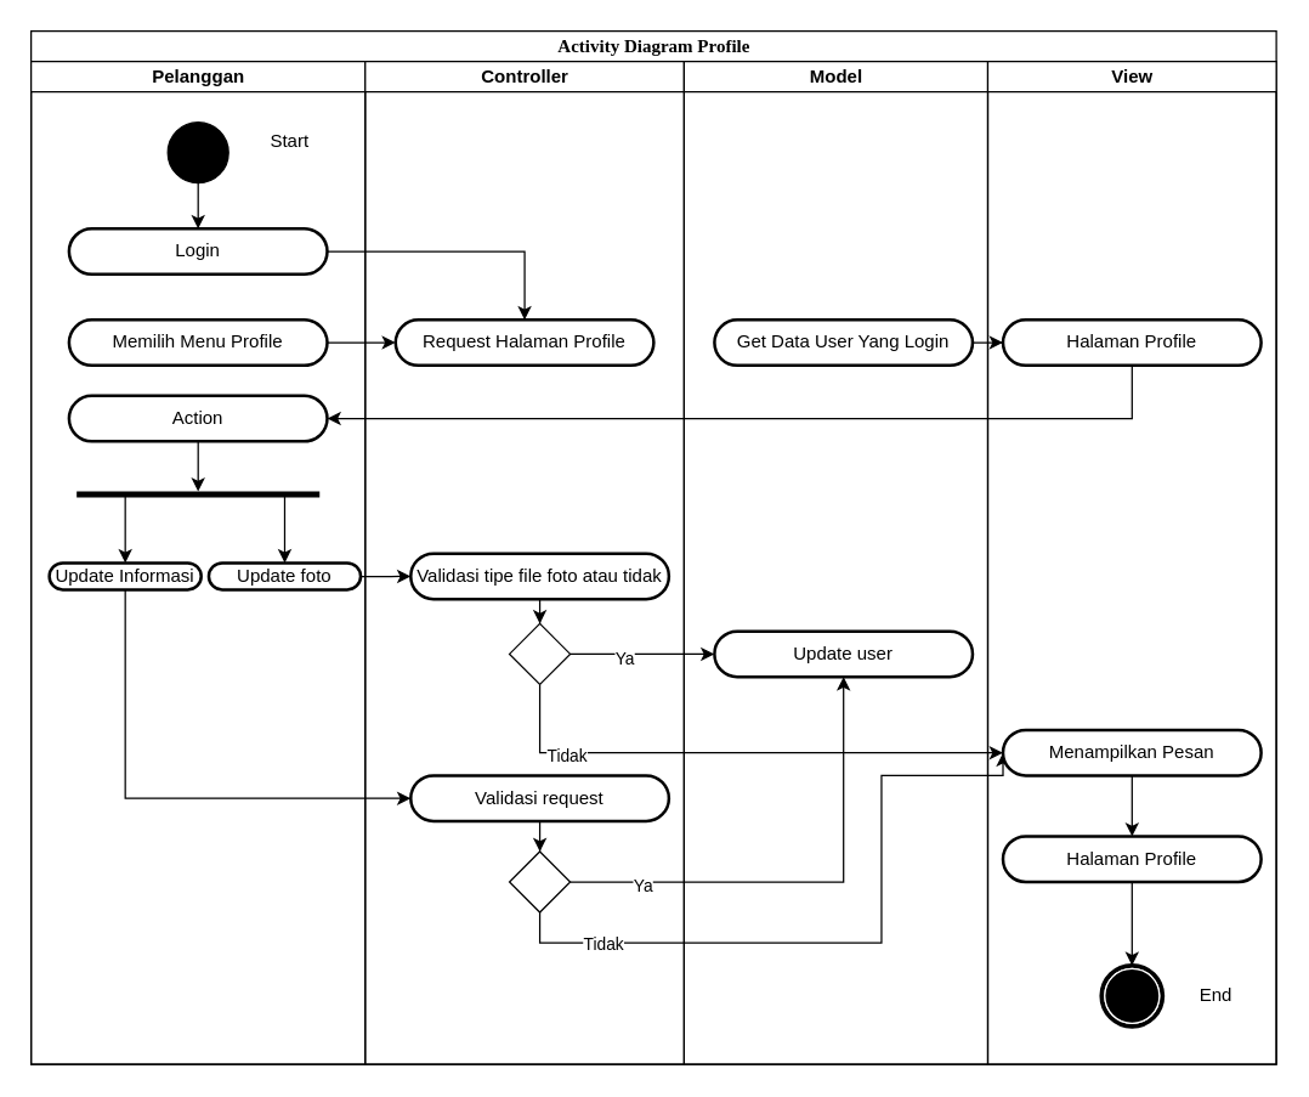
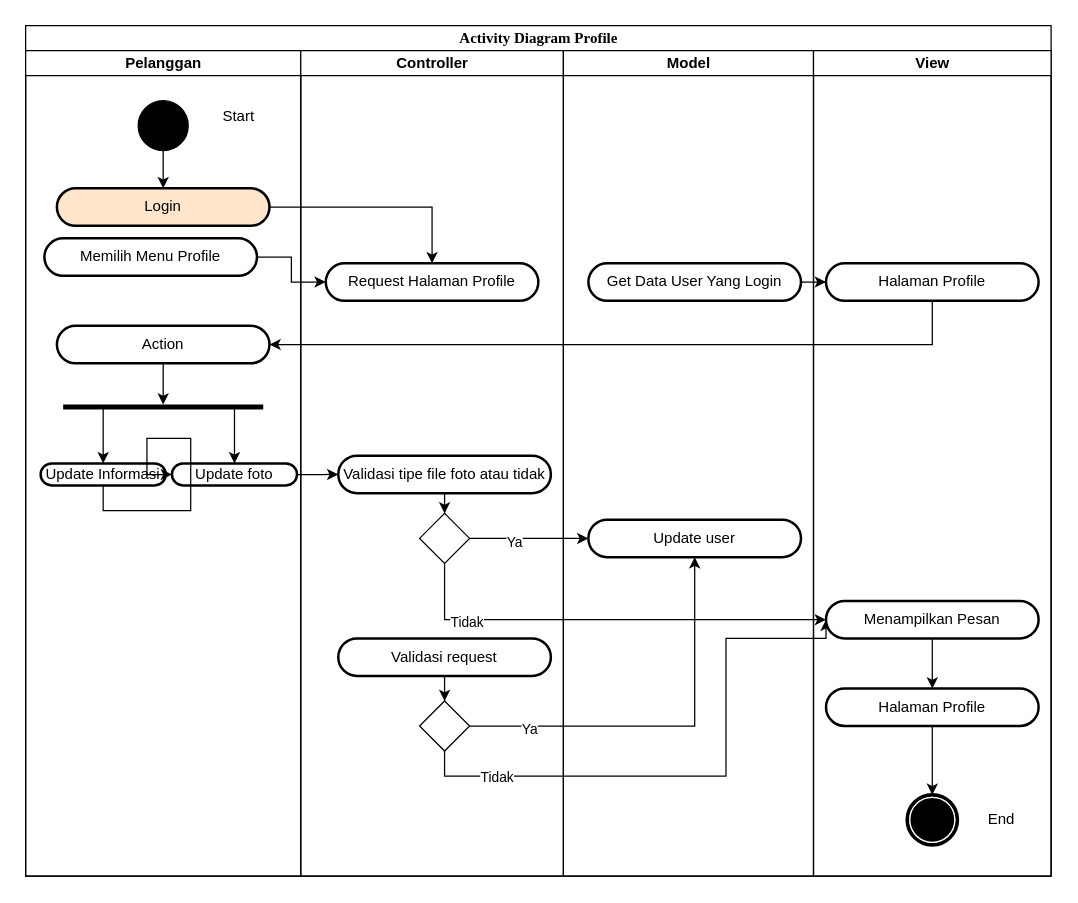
  <mxCell id="0" />
  <mxCell id="1" parent="0" />
  <mxCell id="2" value="Activity Diagram Profile" style="swimlane;html=1;childLayout=stackLayout;startSize=20;rounded=0;shadow=0;comic=0;labelBackgroundColor=none;strokeWidth=1;fontFamily=Verdana;fontSize=12;align=center;" parent="1" vertex="1"><mxGeometry x="20" y="20" width="820" height="680" as="geometry" /></mxCell>
  <mxCell id="3" value="Pelanggan" style="swimlane;html=1;startSize=20;" parent="2" vertex="1"><mxGeometry y="20" width="220" height="660" as="geometry" /></mxCell>
  <mxCell id="4" style="edgeStyle=orthogonalEdgeStyle;rounded=0;orthogonalLoop=1;jettySize=auto;html=1;entryX=0.5;entryY=0;entryDx=0;entryDy=0;" parent="3" source="5" target="7" edge="1"><mxGeometry relative="1" as="geometry" /></mxCell>
  <mxCell id="5" value="" style="ellipse;whiteSpace=wrap;html=1;rounded=0;shadow=0;comic=0;labelBackgroundColor=none;strokeWidth=1;fillColor=#000000;fontFamily=Verdana;fontSize=12;align=center;" parent="3" vertex="1"><mxGeometry x="90" y="40" width="40" height="40" as="geometry" /></mxCell>
  <mxCell id="6" style="edgeStyle=orthogonalEdgeStyle;rounded=0;orthogonalLoop=1;jettySize=auto;html=1;" parent="3" source="7" target="17" edge="1"><mxGeometry relative="1" as="geometry" /></mxCell>
- <mxCell id="7" value="Login" style="rounded=1;whiteSpace=wrap;html=1;strokeWidth=2;fillStyle=solid;arcSize=50;" parent="3" vertex="1"><mxGeometry x="25" y="110" width="170" height="30" as="geometry" /></mxCell>
- <mxCell id="8" value="Memilih Menu Profile" style="rounded=1;whiteSpace=wrap;html=1;strokeWidth=2;fillStyle=solid;arcSize=50;" parent="3" vertex="1"><mxGeometry x="25" y="170" width="170" height="30" as="geometry" /></mxCell>
+ <mxCell id="7" value="Login" style="rounded=1;whiteSpace=wrap;html=1;strokeWidth=2;fillStyle=solid;arcSize=50;fillColor=#ffe6cc;" parent="3" vertex="1"><mxGeometry x="25" y="110" width="170" height="30" as="geometry" /></mxCell>
+ <mxCell id="8" value="Memilih Menu Profile" style="rounded=1;whiteSpace=wrap;html=1;strokeWidth=2;fillStyle=solid;arcSize=50;" parent="3" vertex="1"><mxGeometry x="15" y="150" width="170" height="30" as="geometry" /></mxCell>
  <mxCell id="9" style="edgeStyle=orthogonalEdgeStyle;rounded=0;orthogonalLoop=1;jettySize=auto;html=1;" parent="3" source="10" target="13" edge="1"><mxGeometry relative="1" as="geometry" /></mxCell>
  <mxCell id="10" value="Action" style="rounded=1;whiteSpace=wrap;html=1;strokeWidth=2;fillStyle=solid;arcSize=50;" parent="3" vertex="1"><mxGeometry x="25" y="220" width="170" height="30" as="geometry" /></mxCell>
  <mxCell id="11" style="edgeStyle=orthogonalEdgeStyle;rounded=0;orthogonalLoop=1;jettySize=auto;html=1;" parent="3" source="13" target="15" edge="1"><mxGeometry relative="1" as="geometry"><Array as="points"><mxPoint x="62" y="300" /><mxPoint x="62" y="300" /></Array></mxGeometry></mxCell>
  <mxCell id="12" style="edgeStyle=orthogonalEdgeStyle;rounded=0;orthogonalLoop=1;jettySize=auto;html=1;" parent="3" source="13" target="14" edge="1"><mxGeometry relative="1" as="geometry"><Array as="points"><mxPoint x="167" y="300" /><mxPoint x="167" y="300" /></Array></mxGeometry></mxCell>
  <mxCell id="13" value="" style="line;strokeWidth=4;html=1;perimeter=backbonePerimeter;points=[];outlineConnect=0;" parent="3" vertex="1"><mxGeometry x="30" y="280" width="160" height="10" as="geometry" /></mxCell>
  <mxCell id="14" value="Update foto" style="rounded=1;whiteSpace=wrap;html=1;strokeWidth=2;fillStyle=solid;arcSize=50;" parent="3" vertex="1"><mxGeometry x="117" y="330" width="100" height="17.65" as="geometry" /></mxCell>
  <mxCell id="15" value="Update Informasi" style="rounded=1;whiteSpace=wrap;html=1;strokeWidth=2;fillStyle=solid;arcSize=50;" parent="3" vertex="1"><mxGeometry x="12" y="330" width="100" height="17.65" as="geometry" /></mxCell>
  <mxCell id="16" value="Controller" style="swimlane;html=1;startSize=20;" parent="2" vertex="1"><mxGeometry x="220" y="20" width="210" height="660" as="geometry" /></mxCell>
  <mxCell id="17" value="Request Halaman Profile" style="rounded=1;whiteSpace=wrap;html=1;strokeWidth=2;fillStyle=solid;arcSize=50;" parent="16" vertex="1"><mxGeometry x="20" y="170" width="170" height="30" as="geometry" /></mxCell>
  <mxCell id="18" style="edgeStyle=orthogonalEdgeStyle;rounded=0;orthogonalLoop=1;jettySize=auto;html=1;entryX=0.5;entryY=0;entryDx=0;entryDy=0;" parent="16" source="19" target="20" edge="1"><mxGeometry relative="1" as="geometry" /></mxCell>
  <mxCell id="19" value="Validasi tipe file foto atau tidak" style="rounded=1;whiteSpace=wrap;html=1;strokeWidth=2;fillStyle=solid;arcSize=50;" parent="16" vertex="1"><mxGeometry x="30" y="323.83" width="170" height="30" as="geometry" /></mxCell>
  <mxCell id="20" value="" style="rhombus;whiteSpace=wrap;html=1;" parent="16" vertex="1"><mxGeometry x="95" y="370" width="40" height="40" as="geometry" /></mxCell>
  <mxCell id="21" style="edgeStyle=orthogonalEdgeStyle;rounded=0;orthogonalLoop=1;jettySize=auto;html=1;entryX=0.5;entryY=0;entryDx=0;entryDy=0;" parent="16" source="22" target="23" edge="1"><mxGeometry relative="1" as="geometry" /></mxCell>
  <mxCell id="22" value="Validasi request" style="rounded=1;whiteSpace=wrap;html=1;strokeWidth=2;fillStyle=solid;arcSize=50;" parent="16" vertex="1"><mxGeometry x="30" y="470" width="170" height="30" as="geometry" /></mxCell>
  <mxCell id="23" value="" style="rhombus;whiteSpace=wrap;html=1;" parent="16" vertex="1"><mxGeometry x="95" y="520" width="40" height="40" as="geometry" /></mxCell>
  <mxCell id="24" value="Model" style="swimlane;html=1;startSize=20;" parent="2" vertex="1"><mxGeometry x="430" y="20" width="200" height="660" as="geometry" /></mxCell>
  <mxCell id="25" value="Get Data User Yang Login" style="rounded=1;whiteSpace=wrap;html=1;strokeWidth=2;fillStyle=solid;arcSize=50;" parent="24" vertex="1"><mxGeometry x="20" y="170" width="170" height="30" as="geometry" /></mxCell>
  <mxCell id="26" value="Update user" style="rounded=1;whiteSpace=wrap;html=1;strokeWidth=2;fillStyle=solid;arcSize=50;" parent="24" vertex="1"><mxGeometry x="20" y="375" width="170" height="30" as="geometry" /></mxCell>
  <mxCell id="27" style="edgeStyle=orthogonalEdgeStyle;rounded=0;orthogonalLoop=1;jettySize=auto;html=1;" parent="2" source="8" target="17" edge="1"><mxGeometry relative="1" as="geometry" /></mxCell>
  <mxCell id="28" style="edgeStyle=orthogonalEdgeStyle;rounded=0;orthogonalLoop=1;jettySize=auto;html=1;" parent="2" source="25" target="40" edge="1"><mxGeometry relative="1" as="geometry" /></mxCell>
  <mxCell id="29" style="edgeStyle=orthogonalEdgeStyle;rounded=0;orthogonalLoop=1;jettySize=auto;html=1;entryX=1;entryY=0.5;entryDx=0;entryDy=0;exitX=0.5;exitY=1;exitDx=0;exitDy=0;" parent="2" source="40" target="10" edge="1"><mxGeometry relative="1" as="geometry" /></mxCell>
  <mxCell id="30" style="edgeStyle=orthogonalEdgeStyle;rounded=0;orthogonalLoop=1;jettySize=auto;html=1;entryX=0;entryY=0.5;entryDx=0;entryDy=0;" parent="2" source="20" target="26" edge="1"><mxGeometry relative="1" as="geometry" /></mxCell>
  <mxCell id="31" value="Ya" style="edgeLabel;html=1;align=center;verticalAlign=middle;resizable=0;points=[];" parent="30" vertex="1" connectable="0"><mxGeometry x="-0.267" y="-2" relative="1" as="geometry"><mxPoint as="offset" /></mxGeometry></mxCell>
  <mxCell id="32" style="edgeStyle=orthogonalEdgeStyle;rounded=0;orthogonalLoop=1;jettySize=auto;html=1;entryX=0;entryY=0.5;entryDx=0;entryDy=0;exitX=0.5;exitY=1;exitDx=0;exitDy=0;" parent="2" source="20" target="42" edge="1"><mxGeometry relative="1" as="geometry" /></mxCell>
  <mxCell id="33" value="Tidak" style="edgeLabel;html=1;align=center;verticalAlign=middle;resizable=0;points=[];" parent="32" vertex="1" connectable="0"><mxGeometry x="-0.645" y="-1" relative="1" as="geometry"><mxPoint as="offset" /></mxGeometry></mxCell>
- <mxCell id="34" style="edgeStyle=orthogonalEdgeStyle;rounded=0;orthogonalLoop=1;jettySize=auto;html=1;exitX=0.5;exitY=1;exitDx=0;exitDy=0;entryX=0;entryY=0.5;entryDx=0;entryDy=0;" parent="2" source="15" target="22" edge="1"><mxGeometry relative="1" as="geometry"><mxPoint x="270" y="470" as="targetPoint" /></mxGeometry></mxCell>
+ <mxCell id="34" style="edgeStyle=orthogonalEdgeStyle;rounded=0;orthogonalLoop=1;jettySize=auto;html=1;exitX=0.5;exitY=1;exitDx=0;exitDy=0;" parent="2" source="15" target="14" edge="1"><mxGeometry relative="1" as="geometry"><mxPoint x="270" y="470" as="targetPoint" /></mxGeometry></mxCell>
  <mxCell id="35" style="edgeStyle=orthogonalEdgeStyle;rounded=0;orthogonalLoop=1;jettySize=auto;html=1;entryX=0.5;entryY=1;entryDx=0;entryDy=0;" parent="2" source="23" target="26" edge="1"><mxGeometry relative="1" as="geometry" /></mxCell>
  <mxCell id="36" value="Ya" style="edgeLabel;html=1;align=center;verticalAlign=middle;resizable=0;points=[];" parent="35" vertex="1" connectable="0"><mxGeometry x="-0.699" y="-2" relative="1" as="geometry"><mxPoint as="offset" /></mxGeometry></mxCell>
  <mxCell id="37" style="edgeStyle=orthogonalEdgeStyle;rounded=0;orthogonalLoop=1;jettySize=auto;html=1;entryX=0;entryY=0.5;entryDx=0;entryDy=0;exitX=0.5;exitY=1;exitDx=0;exitDy=0;" parent="2" source="23" target="42" edge="1"><mxGeometry relative="1" as="geometry"><Array as="points"><mxPoint x="335" y="600" /><mxPoint x="560" y="600" /><mxPoint x="560" y="490" /><mxPoint x="640" y="490" /></Array></mxGeometry></mxCell>
  <mxCell id="38" value="Tidak" style="edgeLabel;html=1;align=center;verticalAlign=middle;resizable=0;points=[];" parent="37" vertex="1" connectable="0"><mxGeometry x="-0.729" relative="1" as="geometry"><mxPoint as="offset" /></mxGeometry></mxCell>
  <mxCell id="39" value="View" style="swimlane;html=1;startSize=20;" parent="2" vertex="1"><mxGeometry x="630" y="20" width="190" height="660" as="geometry" /></mxCell>
  <mxCell id="40" value="Halaman Profile" style="rounded=1;whiteSpace=wrap;html=1;strokeWidth=2;fillStyle=solid;arcSize=50;" parent="39" vertex="1"><mxGeometry x="10" y="170" width="170" height="30" as="geometry" /></mxCell>
  <mxCell id="41" style="edgeStyle=orthogonalEdgeStyle;rounded=0;orthogonalLoop=1;jettySize=auto;html=1;entryX=0.5;entryY=0;entryDx=0;entryDy=0;" edge="1" parent="39" source="42" target="45"><mxGeometry relative="1" as="geometry" /></mxCell>
  <mxCell id="42" value="Menampilkan Pesan" style="rounded=1;whiteSpace=wrap;html=1;strokeWidth=2;fillStyle=solid;arcSize=50;" parent="39" vertex="1"><mxGeometry x="10" y="440" width="170" height="30" as="geometry" /></mxCell>
  <mxCell id="43" value="End" style="text;html=1;align=center;verticalAlign=middle;resizable=0;points=[];autosize=1;strokeColor=none;fillColor=none;" parent="39" vertex="1"><mxGeometry x="130" y="600" width="40" height="30" as="geometry" /></mxCell>
  <mxCell id="44" style="edgeStyle=orthogonalEdgeStyle;rounded=0;orthogonalLoop=1;jettySize=auto;html=1;entryX=0.5;entryY=0;entryDx=0;entryDy=0;" edge="1" parent="39" source="45" target="46"><mxGeometry relative="1" as="geometry" /></mxCell>
  <mxCell id="45" value="Halaman Profile" style="rounded=1;whiteSpace=wrap;html=1;strokeWidth=2;fillStyle=solid;arcSize=50;" vertex="1" parent="39"><mxGeometry x="10" y="510" width="170" height="30" as="geometry" /></mxCell>
  <mxCell id="46" value="" style="shape=mxgraph.bpmn.shape;html=1;verticalLabelPosition=bottom;labelBackgroundColor=#ffffff;verticalAlign=top;perimeter=ellipsePerimeter;outline=end;symbol=terminate;rounded=0;shadow=0;comic=0;strokeWidth=1;fontFamily=Verdana;fontSize=12;align=center;" parent="39" vertex="1"><mxGeometry x="75" y="595" width="40" height="40" as="geometry" /></mxCell>
  <mxCell id="47" style="edgeStyle=orthogonalEdgeStyle;rounded=0;orthogonalLoop=1;jettySize=auto;html=1;entryX=0;entryY=0.5;entryDx=0;entryDy=0;" parent="2" source="14" target="19" edge="1"><mxGeometry relative="1" as="geometry" /></mxCell>
  <mxCell id="48" value="Start" style="text;html=1;align=center;verticalAlign=middle;resizable=0;points=[];autosize=1;strokeColor=none;fillColor=none;" parent="1" vertex="1"><mxGeometry x="165" y="78" width="50" height="30" as="geometry" /></mxCell>
